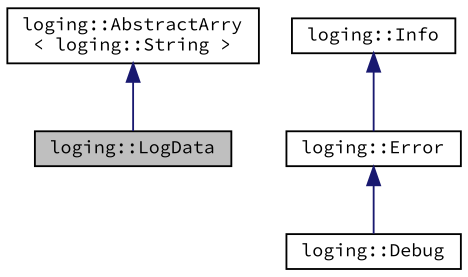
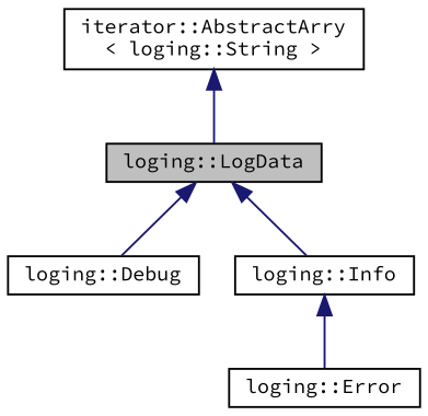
  digraph {
    fontname="Source Code Pro"
    node [color=black fillcolor=white fontname="Source Code Pro" fontsize=10 shape=record style=filled]
    edge [color=midnightblue dir=back fontname="Source Code Pro" fontsize=10 labelfontname=Helvetica labelfontsize=10 style=solid]
    n1 [fillcolor=grey75 fontcolor=black height=0.2 label="loging::LogData" width=0.4]
    n2 [height=0.2 label="loging::Debug" width=0.4]
    n3 [height=0.2 label="loging::Info" width=0.4]
    n4 [height=0.2 label="loging::Error" width=0.4]
-   n5 [height=0.2 label="loging::AbstractArry\l\< loging::String \>" width=0.4]
-   n4 -> n2
+   n5 [height=0.2 label="iterator::AbstractArry\l\< loging::String \>" width=0.4]
+   n1 -> n2
+   n1 -> n3
    n3 -> n4
    n5 -> n1
  }
